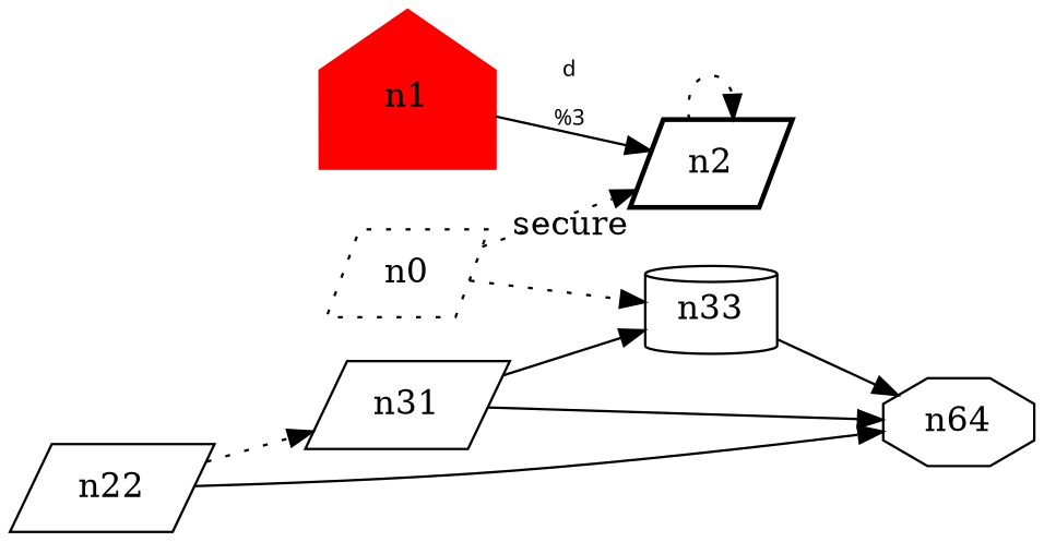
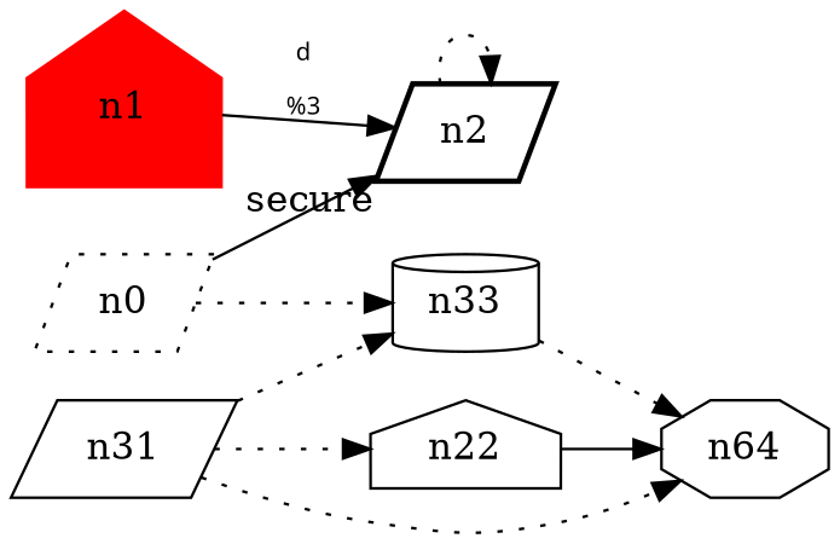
  digraph {
    fontcolor=blue
    rankdir=LR
    node [shape=parallelogram]
    edge [style=dotted]
    n0 [fillcolor="#123455" style=dotted]
    n2 [style=bold xlabel=secure]
    n33 [shape=cylinder]
    n1 [color=red height=1 shape=house style=filled width=1]
    n11 [label=n31]
-   n22
+   n22 [shape=house]
    n44 [label=n64 shape=octagon]
-   n0 -> n2
+   n0 -> n2 [style=solid]
    n0 -> n33
    n2 -> n2
-   n33 -> n44 [style=solid]
+   n33 -> n44
    n1 -> n2 [fontname="comic sans" fontsize=9 label="d\n\l\G" style=solid]
-   n11 -> n33 [style=solid]
-   n22 -> n11
-   n11 -> n44 [style=solid]
+   n11 -> n33
+   n11 -> n22
+   n11 -> n44
    n22 -> n44 [style=solid]
  }
